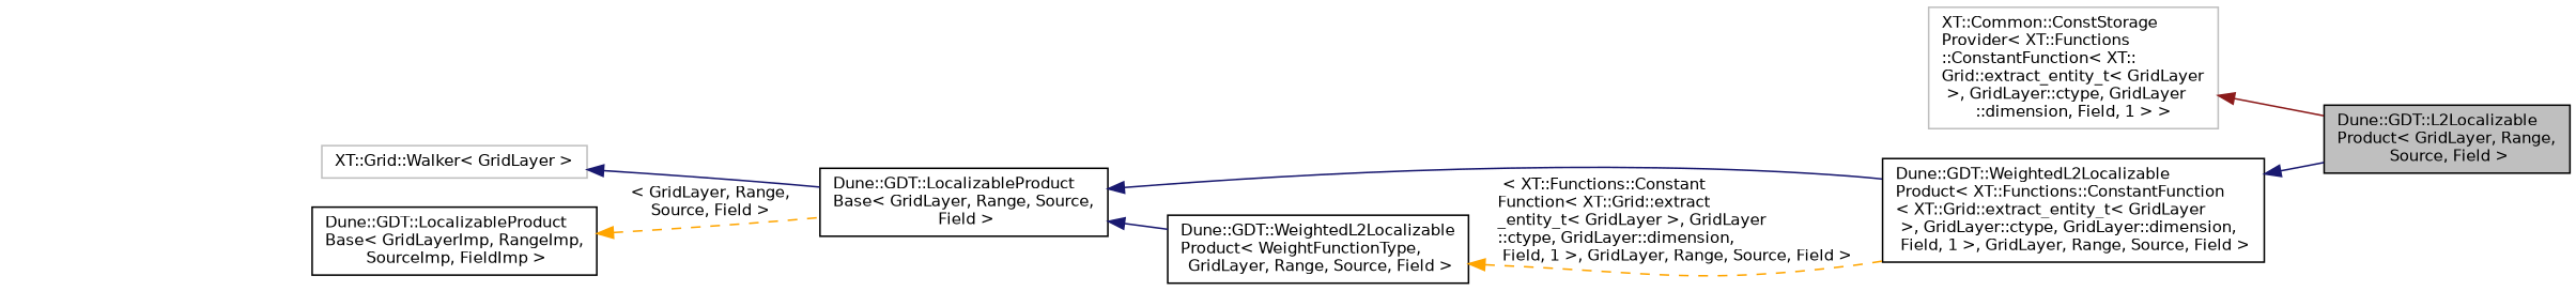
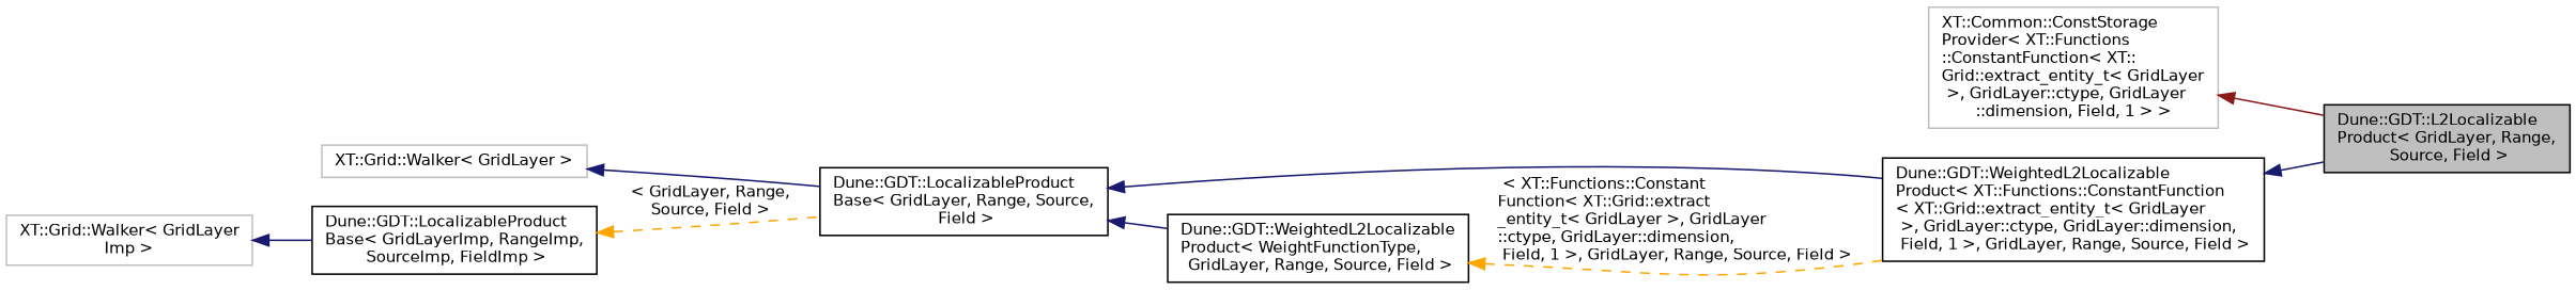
  digraph {
    rankdir=LR
    fontname="DejaVu Sans"
    node [color=black fillcolor=white fontname="DejaVu Sans" fontsize=10 shape=record style=filled]
    edge [color=midnightblue dir=back fontname="DejaVu Sans" fontsize=10 labelfontname=Helvetica labelfontsize=10 style=solid]
    n1 [fillcolor=grey75 fontcolor=black height=0.2 label="Dune::GDT::L2Localizable\lProduct\< GridLayer, Range,\l Source, Field \>" width=0.4]
    n2 [color=grey75 height=0.2 label="XT::Common::ConstStorage\lProvider\< XT::Functions\l::ConstantFunction\< XT::\lGrid::extract_entity_t\< GridLayer\l \>, GridLayer::ctype, GridLayer\l::dimension, Field, 1 \> \>" width=0.4]
    n3 [height=0.2 label="Dune::GDT::WeightedL2Localizable\lProduct\< XT::Functions::ConstantFunction\l\< XT::Grid::extract_entity_t\< GridLayer\l \>, GridLayer::ctype, GridLayer::dimension,\l Field, 1 \>, GridLayer, Range, Source, Field \>" width=0.4]
    n4 [height=0.2 label="Dune::GDT::LocalizableProduct\lBase\< GridLayer, Range, Source,\l Field \>" width=0.4]
    n5 [height=0.2 label="Dune::GDT::WeightedL2Localizable\lProduct\< WeightFunctionType,\l GridLayer, Range, Source, Field \>" width=0.4]
    n6 [color=grey75 height=0.2 label="XT::Grid::Walker\< GridLayer \>" width=0.4]
    n7 [height=0.2 label="Dune::GDT::LocalizableProduct\lBase\< GridLayerImp, RangeImp,\l SourceImp, FieldImp \>" width=0.4]
+   n8 [color=grey75 height=0.2 label="XT::Grid::Walker\< GridLayer\lImp \>" width=0.4]
    n2 -> n1 [color=firebrick4]
    n3 -> n1
    n4 -> n3
    n4 -> n5
    n5 -> n3 [color=orange label=" \< XT::Functions::Constant\lFunction\< XT::Grid::extract\l_entity_t\< GridLayer \>, GridLayer\l::ctype, GridLayer::dimension,\l Field, 1 \>, GridLayer, Range, Source, Field \>" style=dashed]
    n6 -> n4
    n7 -> n4 [color=orange label=" \< GridLayer, Range,\l Source, Field \>" style=dashed]
+   n8 -> n7
  }
